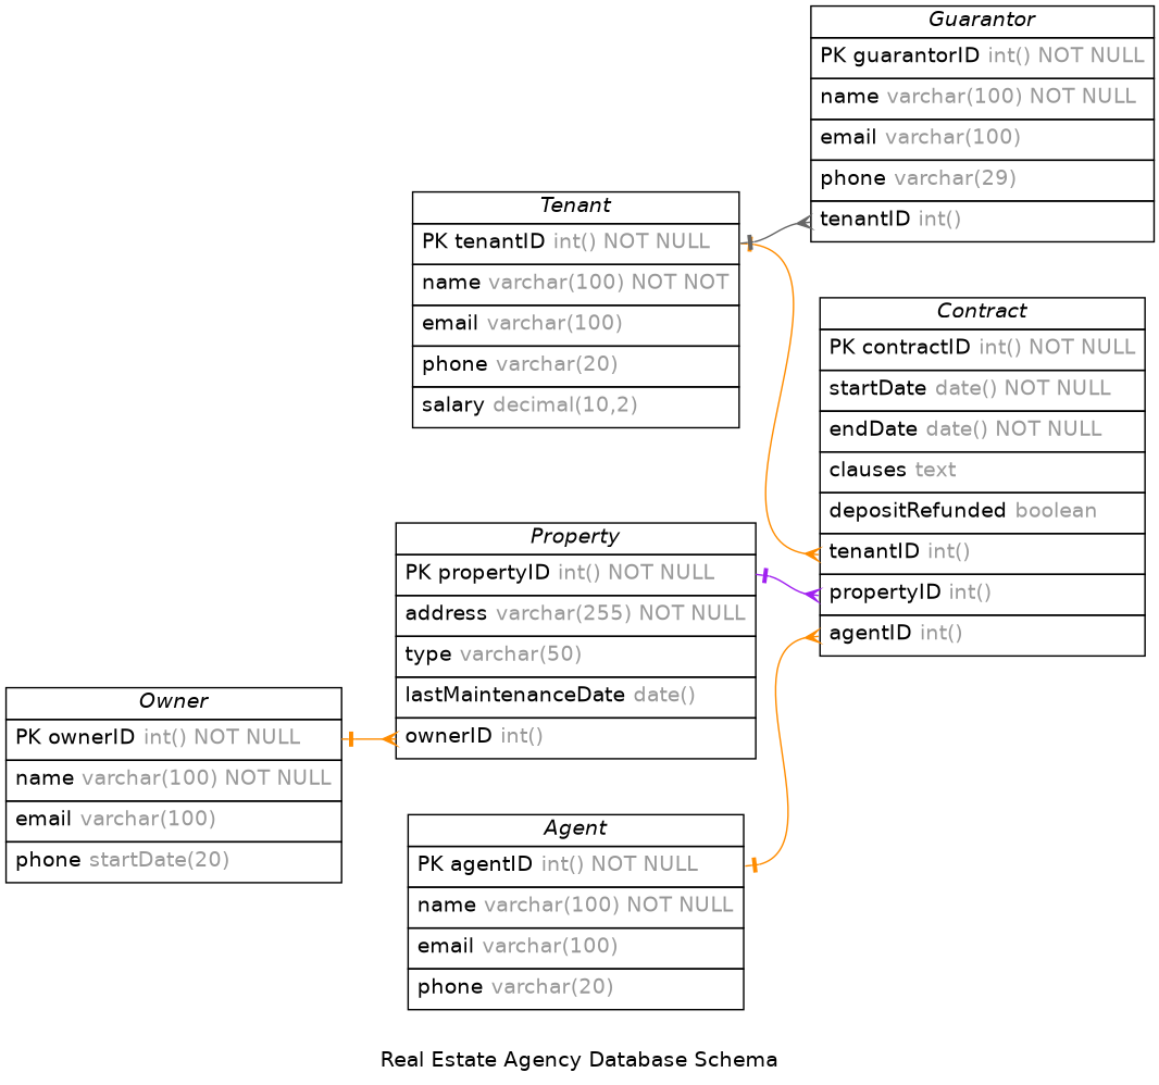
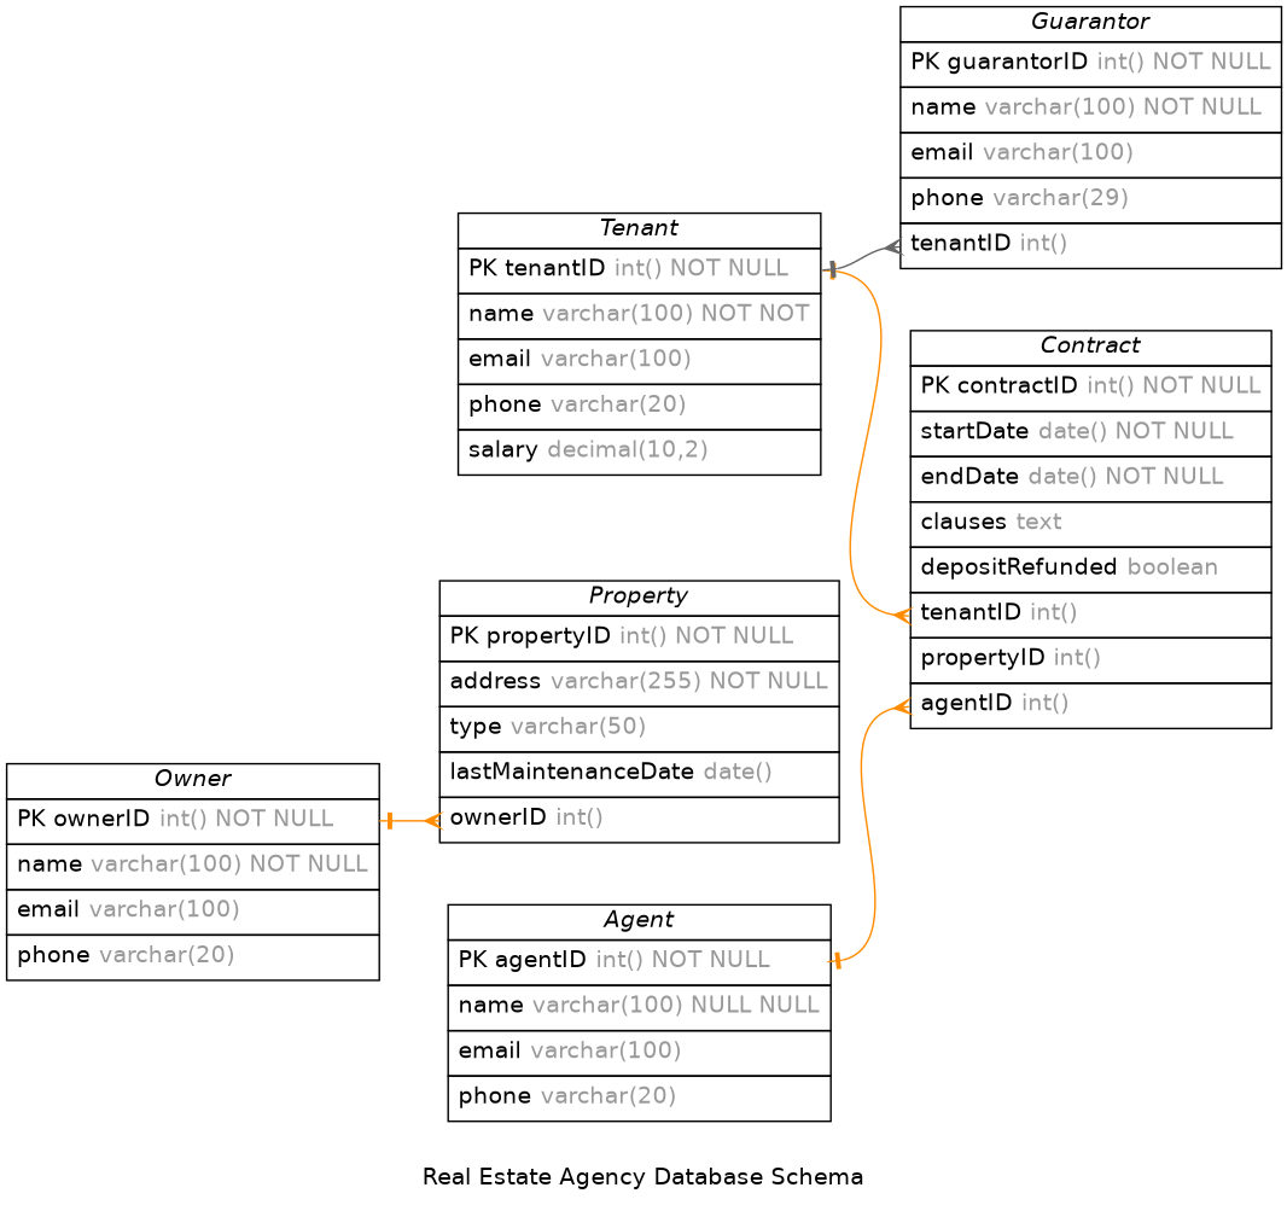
  digraph {
    concentrate=true
    fontname=Helvetica
    label="Real Estate Agency Database Schema"
    nodesep=0.5
    rankdir=LR
    splines=spline
    node [fontname=Helvetica shape=plain]
    edge [arrowhead=ocrow arrowsize=0.9 arrowtail=noneotee color=darkorange dir=both fontname=Helvetica fontsize=12 headport=tenantID labelangle=32 labeldistance=1.8 penwidth=1.0 tailport=tenantID]
-   n1 [label=<         <table border="0" cellborder="1" cellspacing="0" >         <tr><td><i>Agent</i></td></tr>         <tr><td port="agentID" align="left" cellpadding="5">PK agentID <font color="grey60">int() NOT NULL</font></td></tr>         <tr><td port="name" align="left" cellpadding="5">name <font color="grey60">varchar(100) NOT NULL</font></td></tr>         <tr><td port="email" align="left" cellpadding="5">email <font color="grey60">varchar(100)</font></td></tr>         <tr><td port="phone" align="left" cellpadding="5">phone <font color="grey60">varchar(20)</font></td></tr>     </table>>]
+   n1 [label=<         <table border="0" cellborder="1" cellspacing="0" >         <tr><td><i>Agent</i></td></tr>         <tr><td port="agentID" align="left" cellpadding="5">PK agentID <font color="grey60">int() NOT NULL</font></td></tr>         <tr><td port="name" align="left" cellpadding="5">name <font color="grey60">varchar(100) NULL NULL</font></td></tr>         <tr><td port="email" align="left" cellpadding="5">email <font color="grey60">varchar(100)</font></td></tr>         <tr><td port="phone" align="left" cellpadding="5">phone <font color="grey60">varchar(20)</font></td></tr>     </table>>]
    n2 [label=<         <table border="0" cellborder="1" cellspacing="0" >         <tr><td><i>Contract</i></td></tr>         <tr><td port="contractID" align="left" cellpadding="5">PK contractID <font color="grey60">int() NOT NULL</font></td></tr>         <tr><td port="startDate" align="left" cellpadding="5">startDate <font color="grey60">date() NOT NULL</font></td></tr>         <tr><td port="endDate" align="left" cellpadding="5">endDate <font color="grey60">date() NOT NULL</font></td></tr>         <tr><td port="clauses" align="left" cellpadding="5">clauses <font color="grey60">text</font></td></tr>         <tr><td port="depositRefunded" align="left" cellpadding="5">depositRefunded <font color="grey60">boolean</font></td></tr>         <tr><td port="tenantID" align="left" cellpadding="5">tenantID <font color="grey60">int()</font></td></tr>         <tr><td port="propertyID" align="left" cellpadding="5">propertyID <font color="grey60">int()</font></td></tr>         <tr><td port="agentID" align="left" cellpadding="5">agentID <font color="grey60">int()</font></td></tr>     </table>>]
    n3 [label=<         <table border="0" cellborder="1" cellspacing="0" >         <tr><td><i>Property</i></td></tr>         <tr><td port="propertyID" align="left" cellpadding="5">PK propertyID <font color="grey60">int() NOT NULL</font></td></tr>         <tr><td port="address" align="left" cellpadding="5">address <font color="grey60">varchar(255) NOT NULL</font></td></tr>         <tr><td port="type" align="left" cellpadding="5">type <font color="grey60">varchar(50)</font></td></tr>         <tr><td port="lastMaintenanceDate" align="left" cellpadding="5">lastMaintenanceDate <font color="grey60">date()</font></td></tr>         <tr><td port="ownerID" align="left" cellpadding="5">ownerID <font color="grey60">int()</font></td></tr>     </table>>]
-   n4 [label=<         <table border="0" cellborder="1" cellspacing="0" >         <tr><td><i>Owner</i></td></tr>         <tr><td port="ownerID" align="left" cellpadding="5">PK ownerID <font color="grey60">int() NOT NULL</font></td></tr>         <tr><td port="name" align="left" cellpadding="5">name <font color="grey60">varchar(100) NOT NULL</font></td></tr>         <tr><td port="email" align="left" cellpadding="5">email <font color="grey60">varchar(100)</font></td></tr>         <tr><td port="phone" align="left" cellpadding="5">phone <font color="grey60">startDate(20)</font></td></tr>     </table>>]
+   n4 [label=<         <table border="0" cellborder="1" cellspacing="0" >         <tr><td><i>Owner</i></td></tr>         <tr><td port="ownerID" align="left" cellpadding="5">PK ownerID <font color="grey60">int() NOT NULL</font></td></tr>         <tr><td port="name" align="left" cellpadding="5">name <font color="grey60">varchar(100) NOT NULL</font></td></tr>         <tr><td port="email" align="left" cellpadding="5">email <font color="grey60">varchar(100)</font></td></tr>         <tr><td port="phone" align="left" cellpadding="5">phone <font color="grey60">varchar(20)</font></td></tr>     </table>>]
    n5 [label=<         <table border="0" cellborder="1" cellspacing="0" >         <tr><td><i>Tenant</i></td></tr>         <tr><td port="tenantID" align="left" cellpadding="5">PK tenantID <font color="grey60">int() NOT NULL</font></td></tr>         <tr><td port="name" align="left" cellpadding="5">name <font color="grey60">varchar(100) NOT NOT</font></td></tr>         <tr><td port="email" align="left" cellpadding="5">email <font color="grey60">varchar(100)</font></td></tr>         <tr><td port="phone" align="left" cellpadding="5">phone <font color="grey60">varchar(20)</font></td></tr>         <tr><td port="salary" align="left" cellpadding="5">salary <font color="grey60">decimal(10,2)</font></td></tr>     </table>>]
    n6 [label=<         <table border="0" cellborder="1" cellspacing="0" >         <tr><td><i>Guarantor</i></td></tr>         <tr><td port="guarantorID" align="left" cellpadding="5">PK guarantorID <font color="grey60">int() NOT NULL</font></td></tr>         <tr><td port="name" align="left" cellpadding="5">name <font color="grey60">varchar(100) NOT NULL</font></td></tr>         <tr><td port="email" align="left" cellpadding="5">email <font color="grey60">varchar(100)</font></td></tr>         <tr><td port="phone" align="left" cellpadding="5">phone <font color="grey60">varchar(29)</font></td></tr>         <tr><td port="tenantID" align="left" cellpadding="5">tenantID <font color="grey60">int()</font></td></tr>     </table>>]
    n1 -> n2 [headport=agentID tailport=agentID]
-   n3 -> n2 [color=purple headport=propertyID tailport=propertyID]
    n4 -> n3 [headport=ownerID tailport=ownerID]
    n5 -> n2
    n5 -> n6 [color=gray40]
  }
